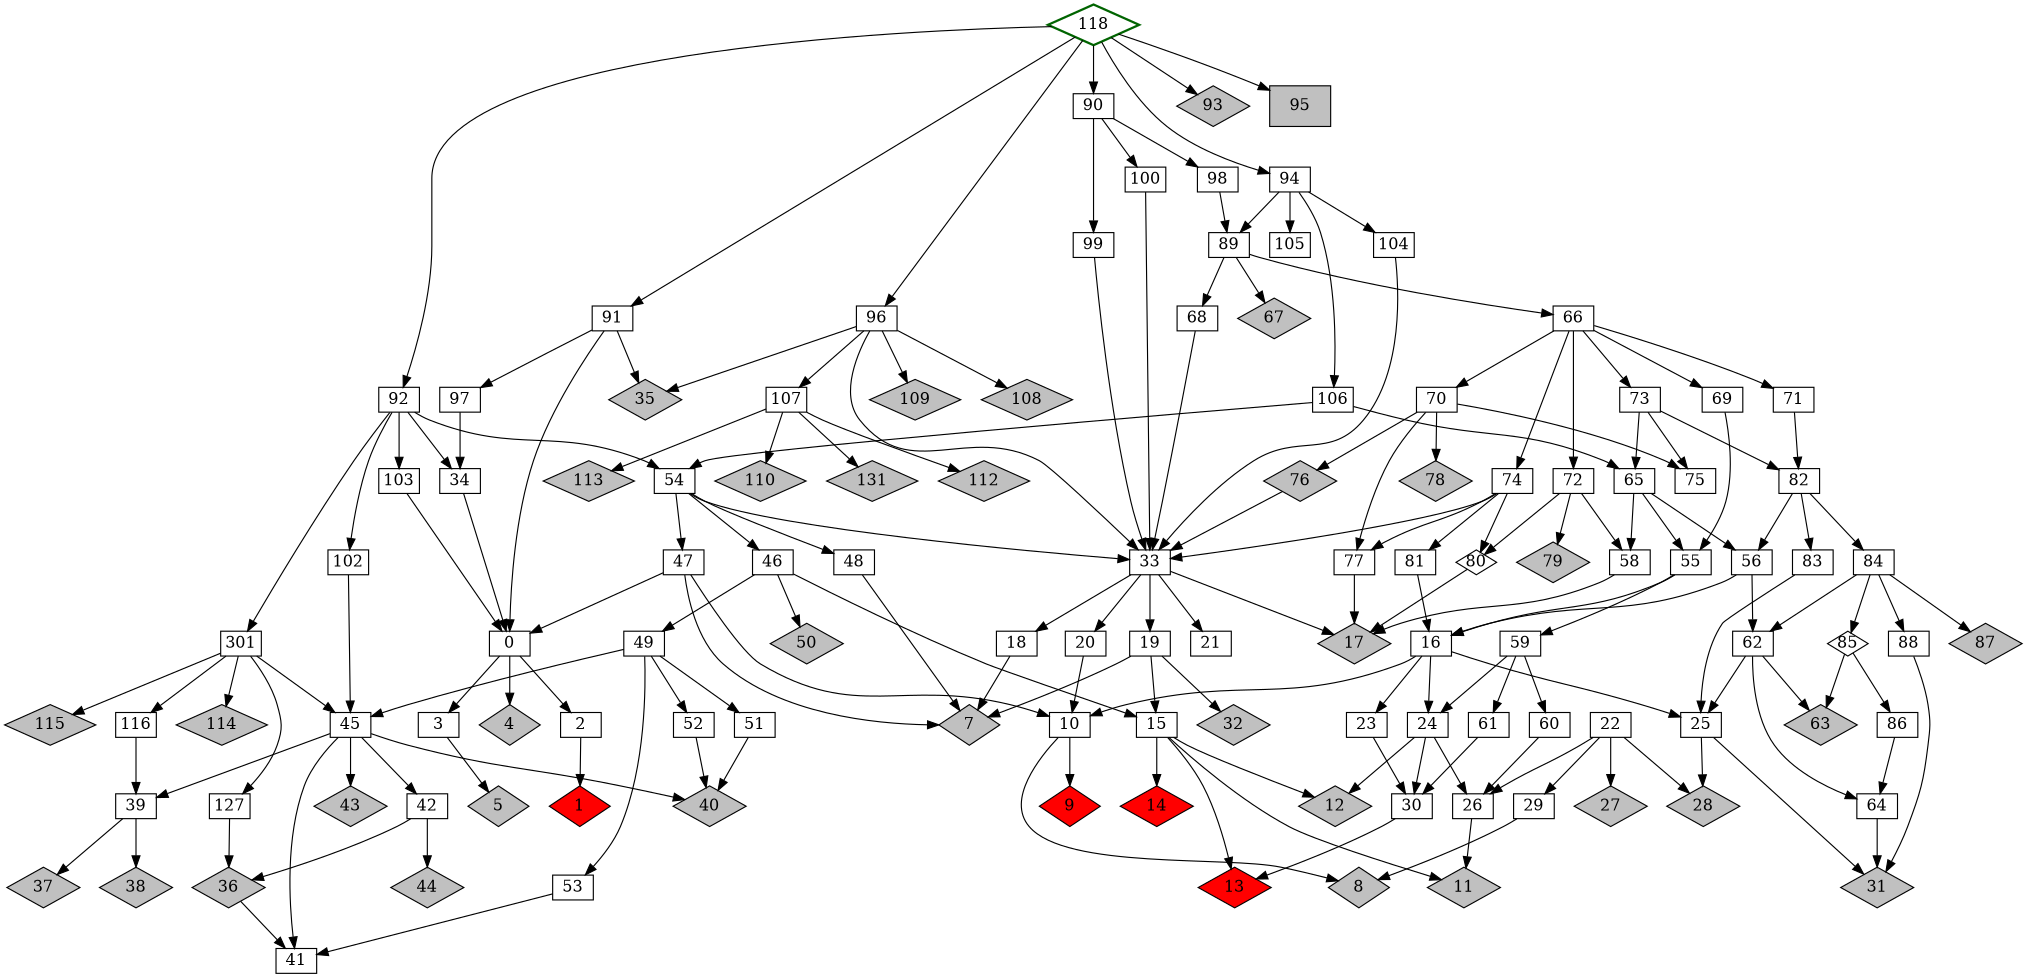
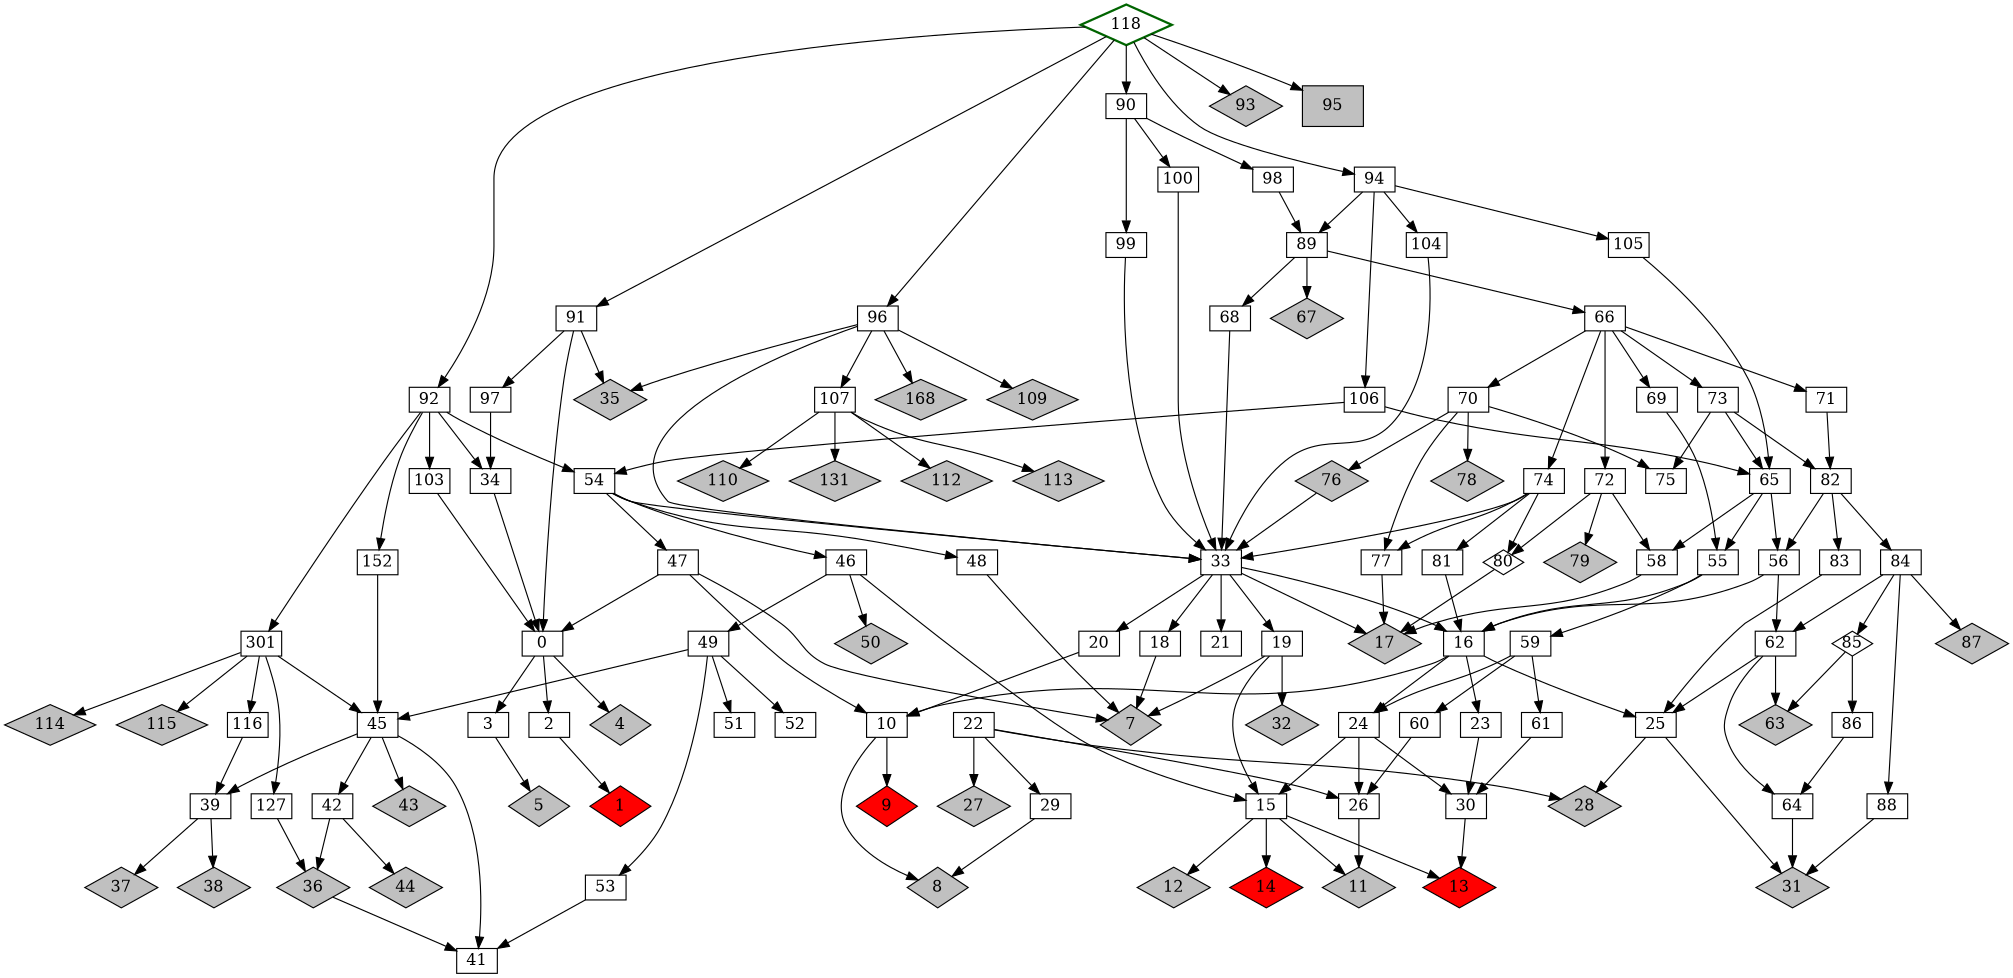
  digraph {
    node [shape=box fixedsize=true]
    1 [fillcolor=red shape=diamond style=filled fixedsize=""]
    9 [fillcolor=red shape=diamond style=filled fixedsize=""]
    13 [fillcolor=red shape=diamond style=filled fixedsize=""]
    14 [fillcolor=red shape=diamond style=filled fixedsize=""]
    4 [fillcolor=gray shape=diamond style=filled fixedsize=""]
    5 [fillcolor=gray shape=diamond style=filled fixedsize=""]
    7 [fillcolor=gray shape=diamond style=filled fixedsize=""]
    8 [fillcolor=gray shape=diamond style=filled fixedsize=""]
    11 [fillcolor=gray shape=diamond style=filled fixedsize=""]
    12 [fillcolor=gray shape=diamond style=filled fixedsize=""]
    17 [fillcolor=gray shape=diamond style=filled fixedsize=""]
    27 [fillcolor=gray shape=diamond style=filled fixedsize=""]
    28 [fillcolor=gray shape=diamond style=filled fixedsize=""]
    31 [fillcolor=gray shape=diamond style=filled fixedsize=""]
    32 [fillcolor=gray shape=diamond style=filled fixedsize=""]
    35 [fillcolor=gray shape=diamond style=filled fixedsize=""]
    36 [fillcolor=gray shape=diamond style=filled fixedsize=""]
    37 [fillcolor=gray shape=diamond style=filled fixedsize=""]
    38 [fillcolor=gray shape=diamond style=filled fixedsize=""]
-   40 [fillcolor=gray shape=diamond style=filled fixedsize=""]
    43 [fillcolor=gray shape=diamond style=filled fixedsize=""]
    44 [fillcolor=gray shape=diamond style=filled fixedsize=""]
    50 [fillcolor=gray shape=diamond style=filled fixedsize=""]
    63 [fillcolor=gray shape=diamond style=filled fixedsize=""]
    67 [fillcolor=gray shape=diamond style=filled fixedsize=""]
    76 [fillcolor=gray shape=diamond style=filled fixedsize=""]
    78 [fillcolor=gray shape=diamond style=filled fixedsize=""]
    79 [fillcolor=gray shape=diamond style=filled fixedsize=""]
    87 [fillcolor=gray shape=diamond style=filled fixedsize=""]
    93 [fillcolor=gray shape=diamond style=filled fixedsize=""]
    95 [fillcolor=gray style=filled fixedsize=""]
-   108 [fillcolor=gray shape=diamond style=filled fixedsize=""]
+   108 [fillcolor=gray shape=diamond style=filled label=168 fixedsize=""]
    109 [fillcolor=gray shape=diamond style=filled fixedsize=""]
    110 [fillcolor=gray shape=diamond style=filled fixedsize=""]
    n35 [fillcolor=gray label=131 shape=diamond style=filled fixedsize=""]
    112 [fillcolor=gray shape=diamond style=filled fixedsize=""]
    113 [fillcolor=gray shape=diamond style=filled fixedsize=""]
    114 [fillcolor=gray shape=diamond style=filled fixedsize=""]
    115 [fillcolor=gray shape=diamond style=filled fixedsize=""]
    2 [height=0.3 width=0.5]
    3 [height=0.3 width=0.5]
    n42 [height=0.3 label=0 width=0.5]
    10 [height=0.3 width=0.5]
    15 [height=0.3 width=0.5]
    16 [height=0.3 width=0.5]
    18 [height=0.3 width=0.5]
    19 [height=0.3 width=0.5]
    20 [height=0.3 width=0.5]
    21 [height=0.3 width=0.5]
    22 [height=0.3 width=0.5]
    23 [height=0.3 width=0.5]
    24 [height=0.3 width=0.5]
    25 [height=0.3 width=0.5]
    26 [height=0.3 width=0.5]
    29 [height=0.3 width=0.5]
    30 [height=0.3 width=0.5]
    33 [height=0.3 width=0.5]
    34 [height=0.3 width=0.5]
    39 [height=0.3 width=0.5]
    41 [height=0.3 width=0.5]
    42 [height=0.3 width=0.5]
    45 [height=0.3 width=0.5]
    46 [height=0.3 width=0.5]
    47 [height=0.3 width=0.5]
    48 [height=0.3 width=0.5]
    49 [height=0.3 width=0.5]
    51 [height=0.3 width=0.5]
    52 [height=0.3 width=0.5]
    53 [height=0.3 width=0.5]
    54 [height=0.3 width=0.5]
    55 [height=0.3 width=0.5]
    56 [height=0.3 width=0.5]
    58 [height=0.3 width=0.5]
    59 [height=0.3 width=0.5]
    60 [height=0.3 width=0.5]
    61 [height=0.3 width=0.5]
    62 [height=0.3 width=0.5]
    64 [height=0.3 width=0.5]
    65 [height=0.3 width=0.5]
    66 [height=0.3 width=0.5]
    68 [height=0.3 width=0.5]
    69 [height=0.3 width=0.5]
    70 [height=0.3 width=0.5]
    71 [height=0.3 width=0.5]
    72 [height=0.3 width=0.5]
    73 [height=0.3 width=0.5]
    74 [height=0.3 width=0.5]
    75 [height=0.3 width=0.5]
    77 [height=0.3 width=0.5]
    80 [height=0.3 shape=diamond width=0.5]
    81 [height=0.3 width=0.5]
    82 [height=0.3 width=0.5]
    83 [height=0.3 width=0.5]
    84 [height=0.3 width=0.5]
    85 [height=0.3 shape=diamond width=0.5]
    86 [height=0.3 width=0.5]
    88 [height=0.3 width=0.5]
    89 [height=0.3 width=0.5]
    90 [height=0.3 width=0.5]
    91 [height=0.3 width=0.5]
    92 [height=0.3 width=0.5]
    94 [height=0.3 width=0.5]
    96 [height=0.3 width=0.5]
    97 [height=0.3 width=0.5]
    98 [height=0.3 width=0.5]
    99 [height=0.3 width=0.5]
    100 [height=0.3 width=0.5]
    n108 [height=0.3 label=301 width=0.5]
-   102 [height=0.3 width=0.5]
+   102 [height=0.3 width=0.5 label=152]
    103 [height=0.3 width=0.5]
    104 [height=0.3 width=0.5]
    105 [height=0.3 width=0.5]
    106 [height=0.3 width=0.5]
    107 [height=0.3 width=0.5]
    116 [height=0.3 width=0.5]
    n116 [height=0.3 label=127 width=0.5]
    118 [color=darkgreen shape=diamond style=bold fixedsize=""]
    subgraph sub_1 {
      1
      9
      13
      14
    }
    subgraph sub_2 {
      4
      5
      7
      8
      11
      12
      17
      27
      28
      31
      32
      35
      36
      37
      38
-     40
      43
      44
      50
      63
      67
      76
      78
      79
      87
      93
      95
      108
      109
      110
      n35
      112
      113
      114
      115
    }
    subgraph sub_3 {
      9
      2
      3
      n42
      10
      15
      16
      18
      19
      20
      21
      22
      23
      24
      25
      26
      29
      30
      33
      34
      39
      41
      42
      45
      46
      47
      48
      49
      51
      52
      53
      54
      55
      56
      58
      59
      60
      61
      62
      64
      65
      66
      68
      69
      70
      71
      72
      73
      74
      75
      77
      80
      81
      82
      83
      84
      85
      86
      88
      89
      90
      91
      92
      94
      96
      97
      98
      99
      100
      n108
      102
      103
      104
      105
      106
      107
      116
      n116
    }
    subgraph sub_4 {
      118
    }
    36 -> 41
    76 -> 33
    2 -> 1
    3 -> 5
    n42 -> 4
    n42 -> 2
    n42 -> 3
    10 -> 9
    10 -> 8
    15 -> 13
    15 -> 14
    15 -> 11
    15 -> 12
    16 -> 10
    16 -> 23
    16 -> 24
    16 -> 25
    18 -> 7
    19 -> 7
    19 -> 32
    19 -> 15
    20 -> 10
    22 -> 27
    22 -> 28
    22 -> 26
    22 -> 29
    23 -> 30
-   24 -> 12
+   24 -> 15
    24 -> 26
    24 -> 30
    25 -> 28
    25 -> 31
    26 -> 11
    29 -> 8
    30 -> 13
    33 -> 17
+   33 -> 16
    33 -> 18
    33 -> 19
    33 -> 20
    33 -> 21
    34 -> n42
    39 -> 37
    39 -> 38
    42 -> 36
    42 -> 44
-   45 -> 40
    45 -> 43
    45 -> 39
    45 -> 41
    45 -> 42
    46 -> 50
    46 -> 15
    46 -> 49
    47 -> 7
    47 -> n42
    47 -> 10
    48 -> 7
    49 -> 45
    49 -> 51
    49 -> 52
    49 -> 53
-   51 -> 40
-   52 -> 40
    53 -> 41
    54 -> 33
    54 -> 46
    54 -> 47
    54 -> 48
    55 -> 16
    55 -> 59
    56 -> 16
    56 -> 62
    58 -> 17
    59 -> 24
    59 -> 60
    59 -> 61
    60 -> 26
    61 -> 30
    62 -> 63
    62 -> 25
    62 -> 64
    64 -> 31
    65 -> 55
    65 -> 56
    65 -> 58
    66 -> 69
    66 -> 70
    66 -> 71
    66 -> 72
    66 -> 73
    66 -> 74
    68 -> 33
    69 -> 55
    70 -> 76
    70 -> 78
    70 -> 75
    70 -> 77
    71 -> 82
    72 -> 79
    72 -> 58
    72 -> 80
    73 -> 65
    73 -> 75
    73 -> 82
    74 -> 33
    74 -> 77
    74 -> 80
    74 -> 81
    77 -> 17
    80 -> 17
    81 -> 16
    82 -> 56
    82 -> 83
    82 -> 84
    83 -> 25
    84 -> 87
    84 -> 62
    84 -> 85
    84 -> 88
    85 -> 63
    85 -> 86
    86 -> 64
    88 -> 31
    89 -> 67
    89 -> 66
    89 -> 68
    90 -> 98
    90 -> 99
    90 -> 100
    91 -> 35
    91 -> n42
    91 -> 97
    92 -> 34
    92 -> 54
    92 -> n108
    92 -> 102
    92 -> 103
    94 -> 89
    94 -> 104
    94 -> 105
    94 -> 106
    96 -> 35
    96 -> 108
    96 -> 109
    96 -> 33
    96 -> 107
    97 -> 34
    98 -> 89
    99 -> 33
    100 -> 33
    n108 -> 114
    n108 -> 115
    n108 -> 45
    n108 -> 116
    n108 -> n116
    102 -> 45
    103 -> n42
    104 -> 33
+   105 -> 65
    106 -> 54
    106 -> 65
    107 -> 110
    107 -> n35
    107 -> 112
    107 -> 113
    116 -> 39
    n116 -> 36
    118 -> 93
    118 -> 95
    118 -> 90
    118 -> 91
    118 -> 92
    118 -> 94
    118 -> 96
  }
